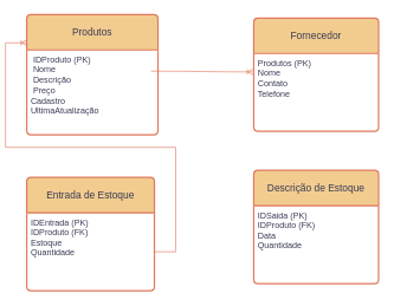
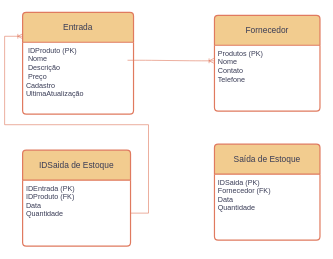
  <mxCell id="0" />
  <mxCell id="1" parent="0" />
  <mxCell id="2" value="Fornecedor" style="swimlane;childLayout=stackLayout;horizontal=1;startSize=50;horizontalStack=0;rounded=1;fontSize=14;fontStyle=0;strokeWidth=2;resizeParent=0;resizeLast=1;shadow=0;dashed=0;align=center;arcSize=4;whiteSpace=wrap;html=1;labelBackgroundColor=none;fillColor=#F2CC8F;strokeColor=#E07A5F;fontColor=#393C56;" vertex="1" parent="1"><mxGeometry x="340" y="25" width="176" height="160" as="geometry" /></mxCell>
  <mxCell id="3" value="Produtos (PK)&lt;br&gt;Nome&lt;br&gt;Contato&lt;br&gt;Telefone" style="align=left;strokeColor=none;fillColor=none;spacingLeft=4;fontSize=12;verticalAlign=top;resizable=0;rotatable=0;part=1;html=1;labelBackgroundColor=none;fontColor=#393C56;rounded=1;" vertex="1" parent="2"><mxGeometry y="50" width="176" height="110" as="geometry" /></mxCell>
- <mxCell id="4" value="Produtos" style="swimlane;childLayout=stackLayout;horizontal=1;startSize=50;horizontalStack=0;rounded=1;fontSize=14;fontStyle=0;strokeWidth=2;resizeParent=0;resizeLast=1;shadow=0;dashed=0;align=center;arcSize=4;whiteSpace=wrap;html=1;labelBackgroundColor=none;fillColor=#F2CC8F;strokeColor=#E07A5F;fontColor=#393C56;" vertex="1" parent="1"><mxGeometry x="20" y="20" width="185" height="170" as="geometry" /></mxCell>
+ <mxCell id="4" value="Entrada" style="swimlane;childLayout=stackLayout;horizontal=1;startSize=50;horizontalStack=0;rounded=1;fontSize=14;fontStyle=0;strokeWidth=2;resizeParent=0;resizeLast=1;shadow=0;dashed=0;align=center;arcSize=4;whiteSpace=wrap;html=1;labelBackgroundColor=none;fillColor=#F2CC8F;strokeColor=#E07A5F;fontColor=#393C56;" vertex="1" parent="1"><mxGeometry x="20" y="20" width="185" height="170" as="geometry" /></mxCell>
  <mxCell id="5" value="&amp;nbsp;IDProduto (PK)&lt;br&gt;&amp;nbsp;Nome&lt;br&gt;&amp;nbsp;Descrição&lt;br&gt;&amp;nbsp;Preço&lt;br&gt;Cadastro&lt;br&gt;UltimaAtualização" style="align=left;strokeColor=none;fillColor=none;spacingLeft=4;fontSize=12;verticalAlign=top;resizable=0;rotatable=0;part=1;html=1;labelBackgroundColor=none;fontColor=#393C56;rounded=1;" vertex="1" parent="4"><mxGeometry y="50" width="185" height="120" as="geometry" /></mxCell>
- <mxCell id="6" value="Entrada de Estoque" style="swimlane;childLayout=stackLayout;horizontal=1;startSize=50;horizontalStack=0;rounded=1;fontSize=14;fontStyle=0;strokeWidth=2;resizeParent=0;resizeLast=1;shadow=0;dashed=0;align=center;arcSize=4;whiteSpace=wrap;html=1;labelBackgroundColor=none;fillColor=#F2CC8F;strokeColor=#E07A5F;fontColor=#393C56;" vertex="1" parent="1"><mxGeometry x="20" y="250" width="180" height="160" as="geometry" /></mxCell>
- <mxCell id="7" value="IDEntrada (PK)&lt;br&gt;IDProduto (FK)&lt;br&gt;Estoque&lt;br&gt;Quantidade" style="align=left;strokeColor=none;fillColor=none;spacingLeft=4;fontSize=12;verticalAlign=top;resizable=0;rotatable=0;part=1;html=1;labelBackgroundColor=none;fontColor=#393C56;rounded=1;" vertex="1" parent="6"><mxGeometry y="50" width="180" height="110" as="geometry" /></mxCell>
- <mxCell id="8" value="Descrição de Estoque" style="swimlane;childLayout=stackLayout;horizontal=1;startSize=50;horizontalStack=0;rounded=1;fontSize=14;fontStyle=0;strokeWidth=2;resizeParent=0;resizeLast=1;shadow=0;dashed=0;align=center;arcSize=4;whiteSpace=wrap;html=1;labelBackgroundColor=none;fillColor=#F2CC8F;strokeColor=#E07A5F;fontColor=#393C56;" vertex="1" parent="1"><mxGeometry x="340" y="240" width="176" height="160" as="geometry" /></mxCell>
- <mxCell id="9" value="IDSaida (PK)&lt;br&gt;IDProduto (FK)&lt;br&gt;Data&lt;br&gt;Quantidade" style="align=left;strokeColor=none;fillColor=none;spacingLeft=4;fontSize=12;verticalAlign=top;resizable=0;rotatable=0;part=1;html=1;labelBackgroundColor=none;fontColor=#393C56;rounded=1;" vertex="1" parent="8"><mxGeometry y="50" width="176" height="110" as="geometry" /></mxCell>
+ <mxCell id="6" value="IDSaida de Estoque" style="swimlane;childLayout=stackLayout;horizontal=1;startSize=50;horizontalStack=0;rounded=1;fontSize=14;fontStyle=0;strokeWidth=2;resizeParent=0;resizeLast=1;shadow=0;dashed=0;align=center;arcSize=4;whiteSpace=wrap;html=1;labelBackgroundColor=none;fillColor=#F2CC8F;strokeColor=#E07A5F;fontColor=#393C56;" vertex="1" parent="1"><mxGeometry x="20" y="250" width="180" height="160" as="geometry" /></mxCell>
+ <mxCell id="7" value="IDEntrada (PK)&lt;br&gt;IDProduto (FK)&lt;br&gt;Data&lt;br&gt;Quantidade" style="align=left;strokeColor=none;fillColor=none;spacingLeft=4;fontSize=12;verticalAlign=top;resizable=0;rotatable=0;part=1;html=1;labelBackgroundColor=none;fontColor=#393C56;rounded=1;" vertex="1" parent="6"><mxGeometry y="50" width="180" height="110" as="geometry" /></mxCell>
+ <mxCell id="8" value="Saída de Estoque" style="swimlane;childLayout=stackLayout;horizontal=1;startSize=50;horizontalStack=0;rounded=1;fontSize=14;fontStyle=0;strokeWidth=2;resizeParent=0;resizeLast=1;shadow=0;dashed=0;align=center;arcSize=4;whiteSpace=wrap;html=1;labelBackgroundColor=none;fillColor=#F2CC8F;strokeColor=#E07A5F;fontColor=#393C56;" vertex="1" parent="1"><mxGeometry x="340" y="240" width="176" height="160" as="geometry" /></mxCell>
+ <mxCell id="9" value="IDSaida (PK)&lt;br&gt;Fornecedor (FK)&lt;br&gt;Data&lt;br&gt;Quantidade" style="align=left;strokeColor=none;fillColor=none;spacingLeft=4;fontSize=12;verticalAlign=top;resizable=0;rotatable=0;part=1;html=1;labelBackgroundColor=none;fontColor=#393C56;rounded=1;" vertex="1" parent="8"><mxGeometry y="50" width="176" height="110" as="geometry" /></mxCell>
  <mxCell id="10" value="" style="edgeStyle=entityRelationEdgeStyle;fontSize=12;html=1;endArrow=ERoneToMany;rounded=1;entryX=-0.006;entryY=0.1;entryDx=0;entryDy=0;entryPerimeter=0;labelBackgroundColor=none;strokeColor=#E07A5F;fontColor=default;exitX=1;exitY=0.118;exitDx=0;exitDy=0;exitPerimeter=0;" edge="1" parent="1"><mxGeometry width="100" height="100" relative="1" as="geometry"><mxPoint x="195" y="100" as="sourcePoint" /><mxPoint x="339.004" y="100.94" as="targetPoint" /><Array as="points"><mxPoint x="170" y="199.94" /><mxPoint x="160" y="219.94" /></Array></mxGeometry></mxCell>
  <mxCell id="11" value="" style="edgeStyle=entityRelationEdgeStyle;fontSize=12;html=1;endArrow=ERoneToMany;rounded=0;strokeColor=#E07A5F;fontColor=#393C56;fillColor=#F2CC8F;" edge="1" parent="1" source="7"><mxGeometry width="100" height="100" relative="1" as="geometry"><mxPoint x="-80" y="160" as="sourcePoint" /><mxPoint x="20" y="60" as="targetPoint" /></mxGeometry></mxCell>
